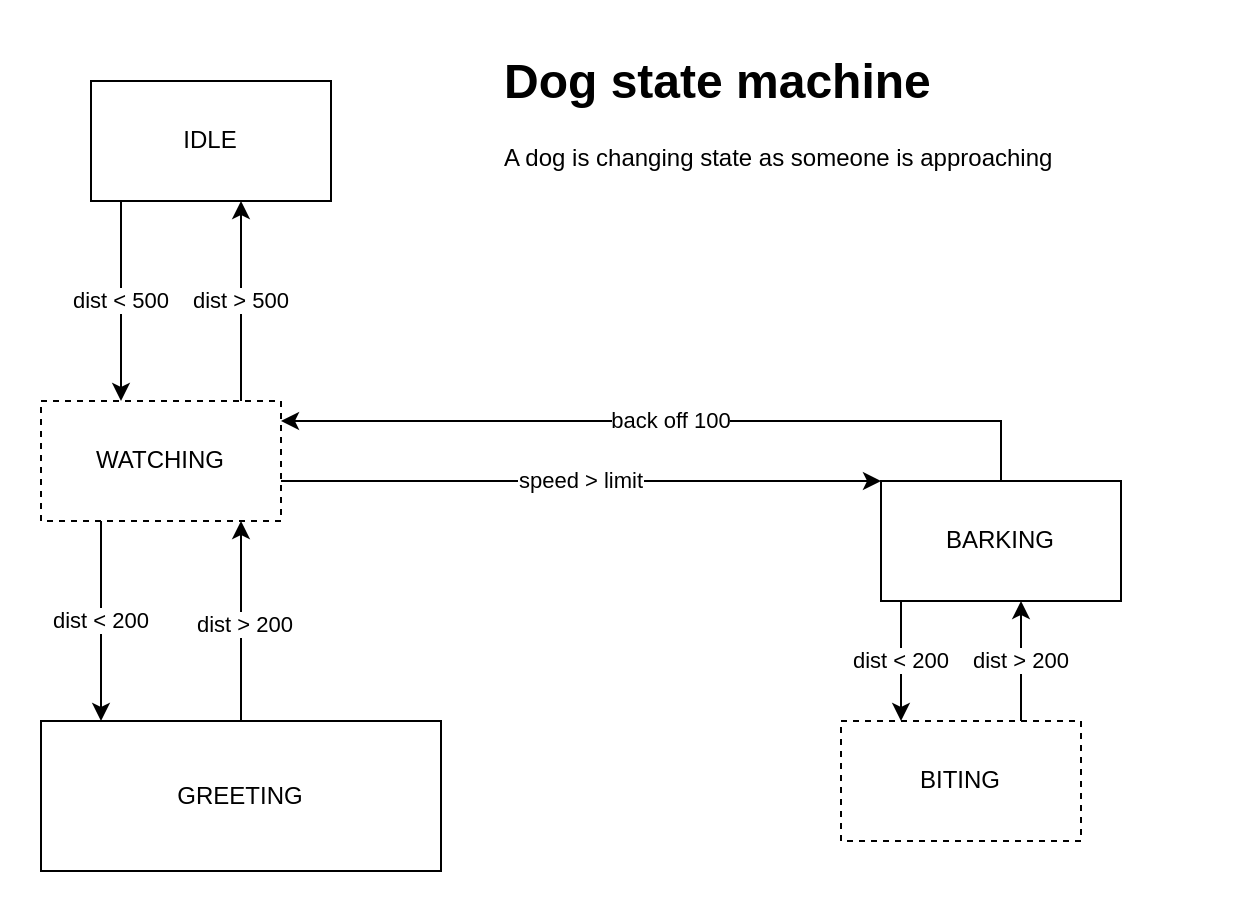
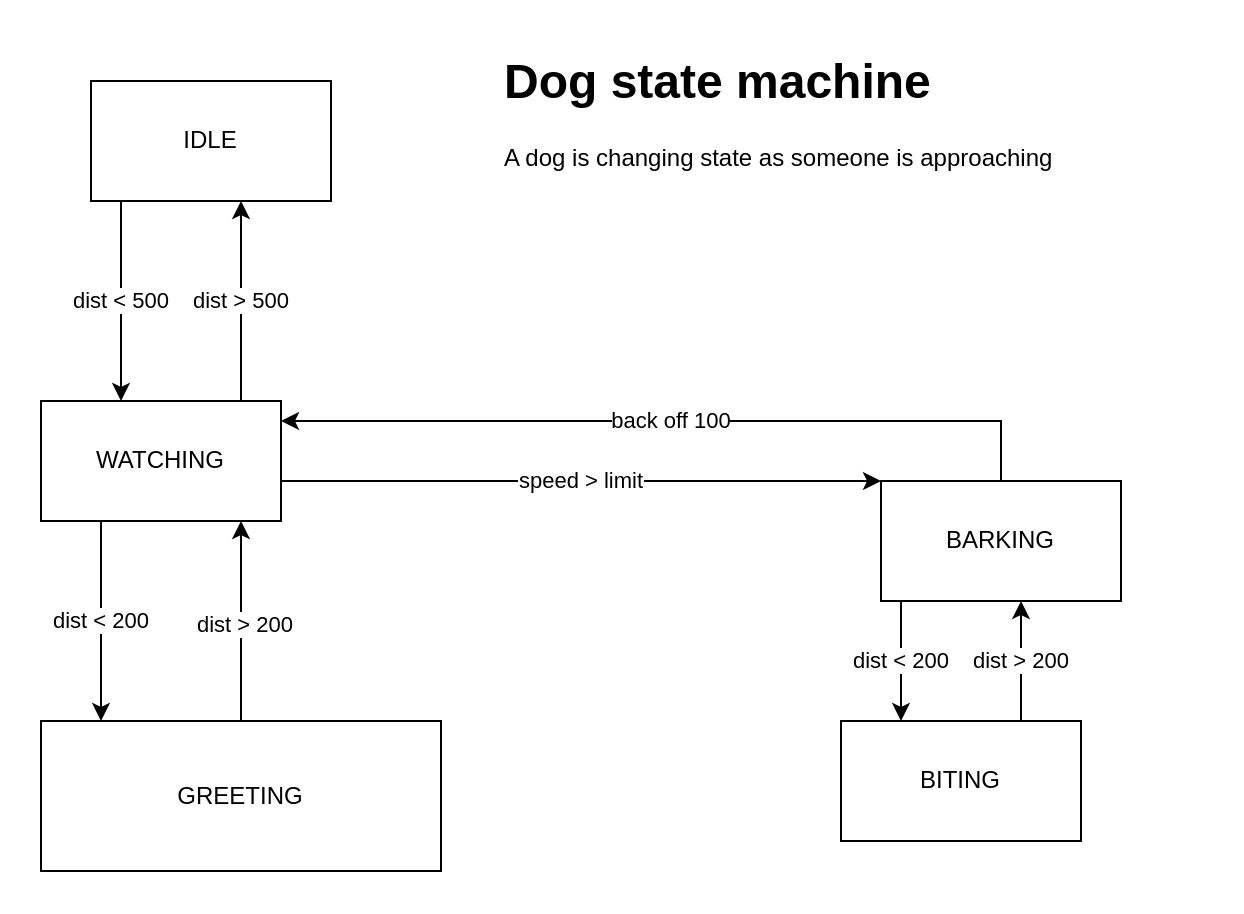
  <mxCell id="0" />
  <mxCell id="1" parent="0" />
  <mxCell id="2" value="&lt;div&gt;IDLE&lt;/div&gt;" style="rounded=0;whiteSpace=wrap;html=1;" vertex="1" parent="1"><mxGeometry x="45" y="40" width="120" height="60" as="geometry" /></mxCell>
  <mxCell id="3" value="speed &amp;gt; limit" style="edgeStyle=orthogonalEdgeStyle;rounded=0;orthogonalLoop=1;jettySize=auto;html=1;" edge="1" parent="1" source="6" target="9"><mxGeometry relative="1" as="geometry"><Array as="points"><mxPoint x="280" y="240" /><mxPoint x="280" y="240" /></Array></mxGeometry></mxCell>
  <mxCell id="4" value="dist &amp;lt; 200" style="edgeStyle=orthogonalEdgeStyle;rounded=0;orthogonalLoop=1;jettySize=auto;html=1;" edge="1" parent="1" source="6" target="14"><mxGeometry relative="1" as="geometry"><Array as="points"><mxPoint x="50" y="310" /><mxPoint x="50" y="310" /></Array></mxGeometry></mxCell>
  <mxCell id="5" value="dist &amp;gt; 500" style="edgeStyle=orthogonalEdgeStyle;rounded=0;orthogonalLoop=1;jettySize=auto;html=1;" edge="1" parent="1" source="6" target="2"><mxGeometry relative="1" as="geometry"><Array as="points"><mxPoint x="120" y="140" /><mxPoint x="120" y="140" /></Array></mxGeometry></mxCell>
- <mxCell id="6" value="WATCHING" style="rounded=0;whiteSpace=wrap;html=1;dashed=1;" vertex="1" parent="1"><mxGeometry x="20" y="200" width="120" height="60" as="geometry" /></mxCell>
+ <mxCell id="6" value="WATCHING" style="rounded=0;whiteSpace=wrap;html=1;" vertex="1" parent="1"><mxGeometry x="20" y="200" width="120" height="60" as="geometry" /></mxCell>
  <mxCell id="7" value="&lt;div&gt;back off 100&lt;/div&gt;" style="edgeStyle=orthogonalEdgeStyle;rounded=0;orthogonalLoop=1;jettySize=auto;html=1;" edge="1" parent="1" source="9" target="6"><mxGeometry relative="1" as="geometry"><Array as="points"><mxPoint x="280" y="210" /><mxPoint x="280" y="210" /></Array></mxGeometry></mxCell>
  <mxCell id="8" value="dist &amp;lt; 200" style="edgeStyle=orthogonalEdgeStyle;rounded=0;orthogonalLoop=1;jettySize=auto;html=1;" edge="1" parent="1" source="9" target="11"><mxGeometry relative="1" as="geometry"><Array as="points"><mxPoint x="450" y="310" /><mxPoint x="450" y="310" /></Array></mxGeometry></mxCell>
  <mxCell id="9" value="BARKING" style="rounded=0;whiteSpace=wrap;html=1;" vertex="1" parent="1"><mxGeometry x="440" y="240" width="120" height="60" as="geometry" /></mxCell>
  <mxCell id="10" value="dist &amp;gt; 200" style="edgeStyle=orthogonalEdgeStyle;rounded=0;orthogonalLoop=1;jettySize=auto;html=1;" edge="1" parent="1" source="11" target="9"><mxGeometry relative="1" as="geometry"><Array as="points"><mxPoint x="510" y="310" /><mxPoint x="510" y="310" /></Array></mxGeometry></mxCell>
- <mxCell id="11" value="BITING" style="rounded=0;whiteSpace=wrap;html=1;dashed=1;" vertex="1" parent="1"><mxGeometry x="420" y="360" width="120" height="60" as="geometry" /></mxCell>
+ <mxCell id="11" value="BITING" style="rounded=0;whiteSpace=wrap;html=1;" vertex="1" parent="1"><mxGeometry x="420" y="360" width="120" height="60" as="geometry" /></mxCell>
  <mxCell id="12" style="edgeStyle=orthogonalEdgeStyle;rounded=0;orthogonalLoop=1;jettySize=auto;html=1;" edge="1" parent="1" source="14" target="6"><mxGeometry relative="1" as="geometry"><Array as="points"><mxPoint x="120" y="310" /><mxPoint x="120" y="310" /></Array></mxGeometry></mxCell>
  <mxCell id="13" value="&lt;div&gt;dist &amp;gt; 200&lt;/div&gt;" style="edgeLabel;html=1;align=center;verticalAlign=middle;resizable=0;points=[];" vertex="1" connectable="0" parent="12"><mxGeometry x="-0.017" y="-1" relative="1" as="geometry"><mxPoint as="offset" /></mxGeometry></mxCell>
  <mxCell id="14" value="GREETING" style="rounded=0;whiteSpace=wrap;html=1;" vertex="1" parent="1"><mxGeometry x="20" y="360" width="200" height="75" as="geometry" /></mxCell>
  <mxCell id="15" value="dist &amp;lt; 500" style="edgeStyle=orthogonalEdgeStyle;rounded=0;orthogonalLoop=1;jettySize=auto;html=1;" edge="1" parent="1" source="2" target="6"><mxGeometry relative="1" as="geometry"><Array as="points"><mxPoint x="60" y="140" /><mxPoint x="60" y="140" /></Array><mxPoint as="offset" /></mxGeometry></mxCell>
  <mxCell id="16" value="&lt;h1 style=&quot;margin-top: 0px;&quot;&gt;Dog state machine&lt;br&gt;&lt;/h1&gt;&lt;p&gt;A dog is changing state as someone is approaching&lt;br&gt;&lt;/p&gt;" style="text;html=1;whiteSpace=wrap;overflow=hidden;rounded=0;" vertex="1" parent="1"><mxGeometry x="250" y="20" width="350" height="80" as="geometry" /></mxCell>
